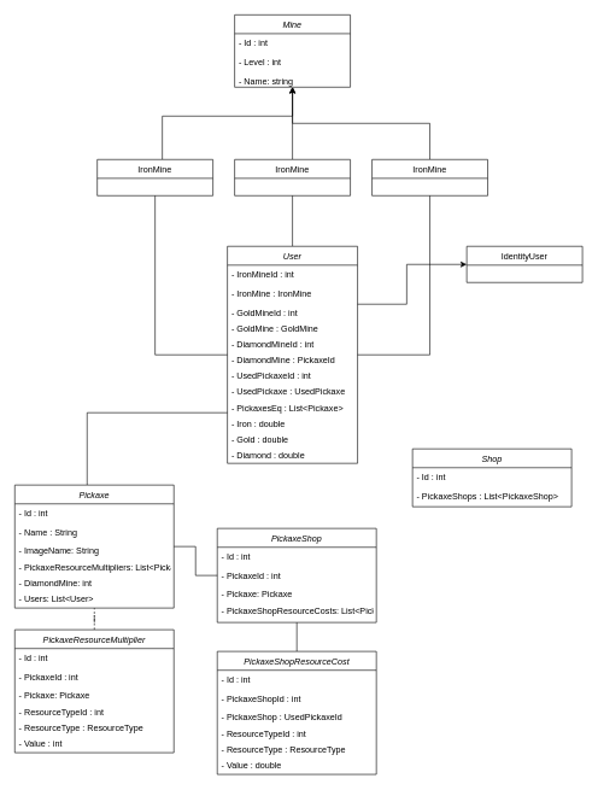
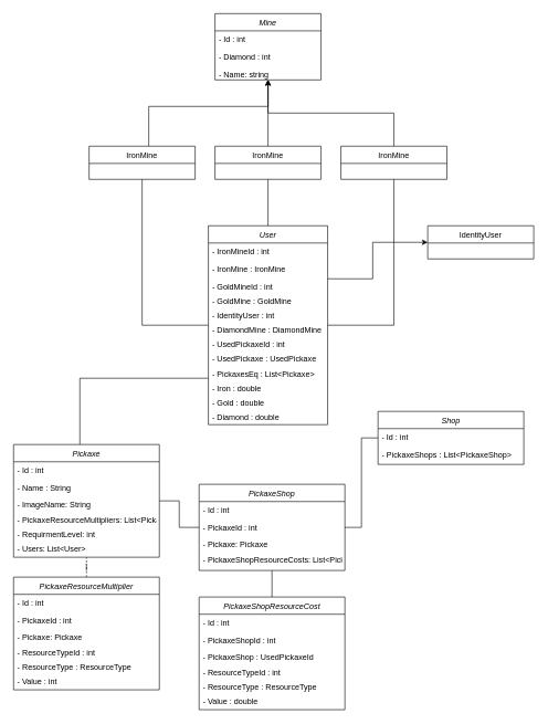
  <mxCell id="0" />
  <mxCell id="1" parent="0" />
  <mxCell id="2" value="Mine" style="swimlane;fontStyle=2;align=center;verticalAlign=top;childLayout=stackLayout;horizontal=1;startSize=26;horizontalStack=0;resizeParent=1;resizeLast=0;collapsible=1;marginBottom=0;rounded=0;shadow=0;strokeWidth=1;" parent="1" vertex="1"><mxGeometry x="324" y="20" width="160" height="100" as="geometry"><mxRectangle x="360" y="90" width="160" height="26" as="alternateBounds" /></mxGeometry></mxCell>
  <mxCell id="3" value="- Id : int" style="text;align=left;verticalAlign=top;spacingLeft=4;spacingRight=4;overflow=hidden;rotatable=0;points=[[0,0.5],[1,0.5]];portConstraint=eastwest;" parent="2" vertex="1"><mxGeometry y="26" width="160" height="26" as="geometry" /></mxCell>
- <mxCell id="4" value="- Level : int" style="text;align=left;verticalAlign=top;spacingLeft=4;spacingRight=4;overflow=hidden;rotatable=0;points=[[0,0.5],[1,0.5]];portConstraint=eastwest;rounded=0;shadow=0;html=0;" parent="2" vertex="1"><mxGeometry y="52" width="160" height="26" as="geometry" /></mxCell>
+ <mxCell id="4" value="- Diamond : int" style="text;align=left;verticalAlign=top;spacingLeft=4;spacingRight=4;overflow=hidden;rotatable=0;points=[[0,0.5],[1,0.5]];portConstraint=eastwest;rounded=0;shadow=0;html=0;" parent="2" vertex="1"><mxGeometry y="52" width="160" height="26" as="geometry" /></mxCell>
  <mxCell id="5" value="- Name: string" style="text;align=left;verticalAlign=top;spacingLeft=4;spacingRight=4;overflow=hidden;rotatable=0;points=[[0,0.5],[1,0.5]];portConstraint=eastwest;rounded=0;shadow=0;html=0;" parent="2" vertex="1"><mxGeometry y="78" width="160" height="22" as="geometry" /></mxCell>
  <mxCell id="6" style="edgeStyle=orthogonalEdgeStyle;rounded=0;orthogonalLoop=1;jettySize=auto;html=1;" edge="1" parent="1" source="7" target="2"><mxGeometry relative="1" as="geometry"><Array as="points"><mxPoint x="224" y="160" /><mxPoint x="404" y="160" /></Array></mxGeometry></mxCell>
  <mxCell id="7" value="IronMine" style="swimlane;fontStyle=0;align=center;verticalAlign=top;childLayout=stackLayout;horizontal=1;startSize=26;horizontalStack=0;resizeParent=1;resizeLast=0;collapsible=1;marginBottom=0;rounded=0;shadow=0;strokeWidth=1;" parent="1" vertex="1"><mxGeometry x="134" y="220" width="160" height="50" as="geometry"><mxRectangle x="340" y="380" width="170" height="26" as="alternateBounds" /></mxGeometry></mxCell>
  <mxCell id="8" style="edgeStyle=orthogonalEdgeStyle;rounded=0;orthogonalLoop=1;jettySize=auto;html=1;" edge="1" parent="1" source="9" target="2"><mxGeometry relative="1" as="geometry" /></mxCell>
  <mxCell id="9" value="IronMine" style="swimlane;fontStyle=0;align=center;verticalAlign=top;childLayout=stackLayout;horizontal=1;startSize=26;horizontalStack=0;resizeParent=1;resizeLast=0;collapsible=1;marginBottom=0;rounded=0;shadow=0;strokeWidth=1;" vertex="1" parent="1"><mxGeometry x="324" y="220" width="160" height="50" as="geometry"><mxRectangle x="340" y="380" width="170" height="26" as="alternateBounds" /></mxGeometry></mxCell>
  <mxCell id="10" style="edgeStyle=orthogonalEdgeStyle;rounded=0;orthogonalLoop=1;jettySize=auto;html=1;" edge="1" parent="1" source="11" target="2"><mxGeometry relative="1" as="geometry"><Array as="points"><mxPoint x="594" y="170" /><mxPoint x="404" y="170" /></Array></mxGeometry></mxCell>
  <mxCell id="11" value="IronMine" style="swimlane;fontStyle=0;align=center;verticalAlign=top;childLayout=stackLayout;horizontal=1;startSize=26;horizontalStack=0;resizeParent=1;resizeLast=0;collapsible=1;marginBottom=0;rounded=0;shadow=0;strokeWidth=1;" vertex="1" parent="1"><mxGeometry x="514" y="220" width="160" height="50" as="geometry"><mxRectangle x="340" y="380" width="170" height="26" as="alternateBounds" /></mxGeometry></mxCell>
  <mxCell id="12" style="edgeStyle=orthogonalEdgeStyle;rounded=0;orthogonalLoop=1;jettySize=auto;html=1;entryX=0.5;entryY=1;entryDx=0;entryDy=0;endArrow=none;startFill=0;" edge="1" parent="1" source="16" target="11"><mxGeometry relative="1" as="geometry" /></mxCell>
  <mxCell id="13" style="edgeStyle=orthogonalEdgeStyle;rounded=0;orthogonalLoop=1;jettySize=auto;html=1;entryX=0.5;entryY=1;entryDx=0;entryDy=0;endArrow=none;startFill=0;" edge="1" parent="1" source="16" target="9"><mxGeometry relative="1" as="geometry" /></mxCell>
  <mxCell id="14" style="edgeStyle=orthogonalEdgeStyle;rounded=0;orthogonalLoop=1;jettySize=auto;html=1;entryX=0.5;entryY=1;entryDx=0;entryDy=0;endArrow=none;startFill=0;" edge="1" parent="1" source="16" target="7"><mxGeometry relative="1" as="geometry" /></mxCell>
  <mxCell id="15" style="edgeStyle=orthogonalEdgeStyle;rounded=0;orthogonalLoop=1;jettySize=auto;html=1;" edge="1" parent="1" source="16" target="63"><mxGeometry relative="1" as="geometry"><Array as="points"><mxPoint x="562" y="420" /><mxPoint x="562" y="365" /></Array></mxGeometry></mxCell>
  <mxCell id="16" value="User" style="swimlane;fontStyle=2;align=center;verticalAlign=top;childLayout=stackLayout;horizontal=1;startSize=26;horizontalStack=0;resizeParent=1;resizeLast=0;collapsible=1;marginBottom=0;rounded=0;shadow=0;strokeWidth=1;" vertex="1" parent="1"><mxGeometry x="314" y="340" width="180" height="300" as="geometry"><mxRectangle x="360" y="90" width="160" height="26" as="alternateBounds" /></mxGeometry></mxCell>
  <mxCell id="17" value="- IronMineId : int" style="text;align=left;verticalAlign=top;spacingLeft=4;spacingRight=4;overflow=hidden;rotatable=0;points=[[0,0.5],[1,0.5]];portConstraint=eastwest;" vertex="1" parent="16"><mxGeometry y="26" width="180" height="26" as="geometry" /></mxCell>
  <mxCell id="18" value="- IronMine : IronMine" style="text;align=left;verticalAlign=top;spacingLeft=4;spacingRight=4;overflow=hidden;rotatable=0;points=[[0,0.5],[1,0.5]];portConstraint=eastwest;rounded=0;shadow=0;html=0;" vertex="1" parent="16"><mxGeometry y="52" width="180" height="26" as="geometry" /></mxCell>
  <mxCell id="19" value="- GoldMineId : int" style="text;align=left;verticalAlign=top;spacingLeft=4;spacingRight=4;overflow=hidden;rotatable=0;points=[[0,0.5],[1,0.5]];portConstraint=eastwest;rounded=0;shadow=0;html=0;" vertex="1" parent="16"><mxGeometry y="78" width="180" height="22" as="geometry" /></mxCell>
  <mxCell id="20" value="- GoldMine : GoldMine" style="text;align=left;verticalAlign=top;spacingLeft=4;spacingRight=4;overflow=hidden;rotatable=0;points=[[0,0.5],[1,0.5]];portConstraint=eastwest;rounded=0;shadow=0;html=0;" vertex="1" parent="16"><mxGeometry y="100" width="180" height="22" as="geometry" /></mxCell>
- <mxCell id="21" value="- DiamondMineId : int" style="text;align=left;verticalAlign=top;spacingLeft=4;spacingRight=4;overflow=hidden;rotatable=0;points=[[0,0.5],[1,0.5]];portConstraint=eastwest;rounded=0;shadow=0;html=0;" vertex="1" parent="16"><mxGeometry y="122" width="180" height="22" as="geometry" /></mxCell>
- <mxCell id="22" value="- DiamondMine : PickaxeId" style="text;align=left;verticalAlign=top;spacingLeft=4;spacingRight=4;overflow=hidden;rotatable=0;points=[[0,0.5],[1,0.5]];portConstraint=eastwest;rounded=0;shadow=0;html=0;" vertex="1" parent="16"><mxGeometry y="144" width="180" height="22" as="geometry" /></mxCell>
+ <mxCell id="21" value="- IdentityUser : int" style="text;align=left;verticalAlign=top;spacingLeft=4;spacingRight=4;overflow=hidden;rotatable=0;points=[[0,0.5],[1,0.5]];portConstraint=eastwest;rounded=0;shadow=0;html=0;" vertex="1" parent="16"><mxGeometry y="122" width="180" height="22" as="geometry" /></mxCell>
+ <mxCell id="22" value="- DiamondMine : DiamondMine" style="text;align=left;verticalAlign=top;spacingLeft=4;spacingRight=4;overflow=hidden;rotatable=0;points=[[0,0.5],[1,0.5]];portConstraint=eastwest;rounded=0;shadow=0;html=0;" vertex="1" parent="16"><mxGeometry y="144" width="180" height="22" as="geometry" /></mxCell>
  <mxCell id="23" value="- UsedPickaxeId : int" style="text;align=left;verticalAlign=top;spacingLeft=4;spacingRight=4;overflow=hidden;rotatable=0;points=[[0,0.5],[1,0.5]];portConstraint=eastwest;rounded=0;shadow=0;html=0;" vertex="1" parent="16"><mxGeometry y="166" width="180" height="22" as="geometry" /></mxCell>
  <mxCell id="24" value="- UsedPickaxe : UsedPickaxe" style="text;align=left;verticalAlign=top;spacingLeft=4;spacingRight=4;overflow=hidden;rotatable=0;points=[[0,0.5],[1,0.5]];portConstraint=eastwest;rounded=0;shadow=0;html=0;" vertex="1" parent="16"><mxGeometry y="188" width="180" height="22" as="geometry" /></mxCell>
  <mxCell id="25" value="- PickaxesEq : List&lt;Pickaxe&gt;" style="text;align=left;verticalAlign=top;spacingLeft=4;spacingRight=4;overflow=hidden;rotatable=0;points=[[0,0.5],[1,0.5]];portConstraint=eastwest;rounded=0;shadow=0;html=0;" vertex="1" parent="16"><mxGeometry y="210" width="180" height="22" as="geometry" /></mxCell>
  <mxCell id="26" value="- Iron : double" style="text;align=left;verticalAlign=top;spacingLeft=4;spacingRight=4;overflow=hidden;rotatable=0;points=[[0,0.5],[1,0.5]];portConstraint=eastwest;rounded=0;shadow=0;html=0;" vertex="1" parent="16"><mxGeometry y="232" width="180" height="22" as="geometry" /></mxCell>
  <mxCell id="27" value="- Gold : double" style="text;align=left;verticalAlign=top;spacingLeft=4;spacingRight=4;overflow=hidden;rotatable=0;points=[[0,0.5],[1,0.5]];portConstraint=eastwest;rounded=0;shadow=0;html=0;" vertex="1" parent="16"><mxGeometry y="254" width="180" height="22" as="geometry" /></mxCell>
  <mxCell id="28" value="- Diamond : double" style="text;align=left;verticalAlign=top;spacingLeft=4;spacingRight=4;overflow=hidden;rotatable=0;points=[[0,0.5],[1,0.5]];portConstraint=eastwest;rounded=0;shadow=0;html=0;" vertex="1" parent="16"><mxGeometry y="276" width="180" height="22" as="geometry" /></mxCell>
  <mxCell id="29" style="edgeStyle=orthogonalEdgeStyle;rounded=0;orthogonalLoop=1;jettySize=auto;html=1;endArrow=none;startFill=0;" edge="1" parent="1" source="30" target="16"><mxGeometry relative="1" as="geometry"><Array as="points"><mxPoint x="120" y="570" /></Array></mxGeometry></mxCell>
  <mxCell id="30" value="Pickaxe" style="swimlane;fontStyle=2;align=center;verticalAlign=top;childLayout=stackLayout;horizontal=1;startSize=26;horizontalStack=0;resizeParent=1;resizeLast=0;collapsible=1;marginBottom=0;rounded=0;shadow=0;strokeWidth=1;" vertex="1" parent="1"><mxGeometry x="20" y="670" width="220" height="170" as="geometry"><mxRectangle x="360" y="90" width="160" height="26" as="alternateBounds" /></mxGeometry></mxCell>
  <mxCell id="31" value="- Id : int" style="text;align=left;verticalAlign=top;spacingLeft=4;spacingRight=4;overflow=hidden;rotatable=0;points=[[0,0.5],[1,0.5]];portConstraint=eastwest;" vertex="1" parent="30"><mxGeometry y="26" width="220" height="26" as="geometry" /></mxCell>
  <mxCell id="32" value="- Name : String" style="text;align=left;verticalAlign=top;spacingLeft=4;spacingRight=4;overflow=hidden;rotatable=0;points=[[0,0.5],[1,0.5]];portConstraint=eastwest;rounded=0;shadow=0;html=0;" vertex="1" parent="30"><mxGeometry y="52" width="220" height="26" as="geometry" /></mxCell>
  <mxCell id="33" value="- ImageName: String" style="text;align=left;verticalAlign=top;spacingLeft=4;spacingRight=4;overflow=hidden;rotatable=0;points=[[0,0.5],[1,0.5]];portConstraint=eastwest;rounded=0;shadow=0;html=0;" vertex="1" parent="30"><mxGeometry y="78" width="220" height="22" as="geometry" /></mxCell>
  <mxCell id="34" value="- PickaxeResourceMultipliers: List&lt;PickaxeResourceMultiplier&gt;" style="text;align=left;verticalAlign=top;spacingLeft=4;spacingRight=4;overflow=hidden;rotatable=0;points=[[0,0.5],[1,0.5]];portConstraint=eastwest;rounded=0;shadow=0;html=0;" vertex="1" parent="30"><mxGeometry y="100" width="220" height="22" as="geometry" /></mxCell>
- <mxCell id="35" value="- DiamondMine: int" style="text;align=left;verticalAlign=top;spacingLeft=4;spacingRight=4;overflow=hidden;rotatable=0;points=[[0,0.5],[1,0.5]];portConstraint=eastwest;rounded=0;shadow=0;html=0;" vertex="1" parent="30"><mxGeometry y="122" width="220" height="22" as="geometry" /></mxCell>
+ <mxCell id="35" value="- RequirmentLevel: int" style="text;align=left;verticalAlign=top;spacingLeft=4;spacingRight=4;overflow=hidden;rotatable=0;points=[[0,0.5],[1,0.5]];portConstraint=eastwest;rounded=0;shadow=0;html=0;" vertex="1" parent="30"><mxGeometry y="122" width="220" height="22" as="geometry" /></mxCell>
  <mxCell id="36" value="- Users: List&lt;User&gt;" style="text;align=left;verticalAlign=top;spacingLeft=4;spacingRight=4;overflow=hidden;rotatable=0;points=[[0,0.5],[1,0.5]];portConstraint=eastwest;rounded=0;shadow=0;html=0;" vertex="1" parent="30"><mxGeometry y="144" width="220" height="22" as="geometry" /></mxCell>
  <mxCell id="37" style="edgeStyle=orthogonalEdgeStyle;rounded=0;orthogonalLoop=1;jettySize=auto;html=1;endArrow=none;startFill=0;dashed=1;" edge="1" parent="1" source="38" target="30"><mxGeometry relative="1" as="geometry" /></mxCell>
  <mxCell id="38" value="PickaxeResourceMultiplier" style="swimlane;fontStyle=2;align=center;verticalAlign=top;childLayout=stackLayout;horizontal=1;startSize=26;horizontalStack=0;resizeParent=1;resizeLast=0;collapsible=1;marginBottom=0;rounded=0;shadow=0;strokeWidth=1;" vertex="1" parent="1"><mxGeometry x="20" y="870" width="220" height="170" as="geometry"><mxRectangle x="360" y="90" width="160" height="26" as="alternateBounds" /></mxGeometry></mxCell>
  <mxCell id="39" value="- Id : int" style="text;align=left;verticalAlign=top;spacingLeft=4;spacingRight=4;overflow=hidden;rotatable=0;points=[[0,0.5],[1,0.5]];portConstraint=eastwest;" vertex="1" parent="38"><mxGeometry y="26" width="220" height="26" as="geometry" /></mxCell>
  <mxCell id="40" value="- PickaxeId : int" style="text;align=left;verticalAlign=top;spacingLeft=4;spacingRight=4;overflow=hidden;rotatable=0;points=[[0,0.5],[1,0.5]];portConstraint=eastwest;rounded=0;shadow=0;html=0;" vertex="1" parent="38"><mxGeometry y="52" width="220" height="26" as="geometry" /></mxCell>
  <mxCell id="41" value="- Pickaxe: Pickaxe" style="text;align=left;verticalAlign=top;spacingLeft=4;spacingRight=4;overflow=hidden;rotatable=0;points=[[0,0.5],[1,0.5]];portConstraint=eastwest;rounded=0;shadow=0;html=0;" vertex="1" parent="38"><mxGeometry y="78" width="220" height="22" as="geometry" /></mxCell>
  <mxCell id="42" value="- ResourceTypeId : int" style="text;align=left;verticalAlign=top;spacingLeft=4;spacingRight=4;overflow=hidden;rotatable=0;points=[[0,0.5],[1,0.5]];portConstraint=eastwest;rounded=0;shadow=0;html=0;" vertex="1" parent="38"><mxGeometry y="100" width="220" height="22" as="geometry" /></mxCell>
  <mxCell id="43" value="- ResourceType : ResourceType" style="text;align=left;verticalAlign=top;spacingLeft=4;spacingRight=4;overflow=hidden;rotatable=0;points=[[0,0.5],[1,0.5]];portConstraint=eastwest;rounded=0;shadow=0;html=0;" vertex="1" parent="38"><mxGeometry y="122" width="220" height="22" as="geometry" /></mxCell>
  <mxCell id="44" value="- Value : int" style="text;align=left;verticalAlign=top;spacingLeft=4;spacingRight=4;overflow=hidden;rotatable=0;points=[[0,0.5],[1,0.5]];portConstraint=eastwest;rounded=0;shadow=0;html=0;" vertex="1" parent="38"><mxGeometry y="144" width="220" height="22" as="geometry" /></mxCell>
  <mxCell id="45" style="edgeStyle=orthogonalEdgeStyle;rounded=0;orthogonalLoop=1;jettySize=auto;html=1;endArrow=none;startFill=0;" edge="1" parent="1" source="48" target="53"><mxGeometry relative="1" as="geometry" /></mxCell>
  <mxCell id="46" style="edgeStyle=orthogonalEdgeStyle;rounded=0;orthogonalLoop=1;jettySize=auto;html=1;endArrow=none;startFill=0;" edge="1" parent="1" source="48" target="30"><mxGeometry relative="1" as="geometry" /></mxCell>
+ <mxCell id="47" style="edgeStyle=orthogonalEdgeStyle;rounded=0;orthogonalLoop=1;jettySize=auto;html=1;entryX=0;entryY=0.5;entryDx=0;entryDy=0;endArrow=none;startFill=0;" edge="1" parent="1" source="48" target="60"><mxGeometry relative="1" as="geometry" /></mxCell>
  <mxCell id="48" value="PickaxeShop" style="swimlane;fontStyle=2;align=center;verticalAlign=top;childLayout=stackLayout;horizontal=1;startSize=26;horizontalStack=0;resizeParent=1;resizeLast=0;collapsible=1;marginBottom=0;rounded=0;shadow=0;strokeWidth=1;" vertex="1" parent="1"><mxGeometry x="300" y="730" width="220" height="130" as="geometry"><mxRectangle x="360" y="90" width="160" height="26" as="alternateBounds" /></mxGeometry></mxCell>
  <mxCell id="49" value="- Id : int" style="text;align=left;verticalAlign=top;spacingLeft=4;spacingRight=4;overflow=hidden;rotatable=0;points=[[0,0.5],[1,0.5]];portConstraint=eastwest;" vertex="1" parent="48"><mxGeometry y="26" width="220" height="26" as="geometry" /></mxCell>
  <mxCell id="50" value="- PickaxeId : int" style="text;align=left;verticalAlign=top;spacingLeft=4;spacingRight=4;overflow=hidden;rotatable=0;points=[[0,0.5],[1,0.5]];portConstraint=eastwest;rounded=0;shadow=0;html=0;" vertex="1" parent="48"><mxGeometry y="52" width="220" height="26" as="geometry" /></mxCell>
  <mxCell id="51" value="- Pickaxe: Pickaxe" style="text;align=left;verticalAlign=top;spacingLeft=4;spacingRight=4;overflow=hidden;rotatable=0;points=[[0,0.5],[1,0.5]];portConstraint=eastwest;rounded=0;shadow=0;html=0;" vertex="1" parent="48"><mxGeometry y="78" width="220" height="22" as="geometry" /></mxCell>
  <mxCell id="52" value="- PickaxeShopResourceCosts: List&lt;PickaxeShopResourceCost&gt;" style="text;align=left;verticalAlign=top;spacingLeft=4;spacingRight=4;overflow=hidden;rotatable=0;points=[[0,0.5],[1,0.5]];portConstraint=eastwest;rounded=0;shadow=0;html=0;" vertex="1" parent="48"><mxGeometry y="100" width="220" height="22" as="geometry" /></mxCell>
  <mxCell id="53" value="PickaxeShopResourceCost" style="swimlane;fontStyle=2;align=center;verticalAlign=top;childLayout=stackLayout;horizontal=1;startSize=26;horizontalStack=0;resizeParent=1;resizeLast=0;collapsible=1;marginBottom=0;rounded=0;shadow=0;strokeWidth=1;" vertex="1" parent="1"><mxGeometry x="300" y="900" width="220" height="170" as="geometry"><mxRectangle x="360" y="90" width="160" height="26" as="alternateBounds" /></mxGeometry></mxCell>
  <mxCell id="54" value="- Id : int" style="text;align=left;verticalAlign=top;spacingLeft=4;spacingRight=4;overflow=hidden;rotatable=0;points=[[0,0.5],[1,0.5]];portConstraint=eastwest;" vertex="1" parent="53"><mxGeometry y="26" width="220" height="26" as="geometry" /></mxCell>
  <mxCell id="55" value="- PickaxeShopId : int" style="text;align=left;verticalAlign=top;spacingLeft=4;spacingRight=4;overflow=hidden;rotatable=0;points=[[0,0.5],[1,0.5]];portConstraint=eastwest;rounded=0;shadow=0;html=0;" vertex="1" parent="53"><mxGeometry y="52" width="220" height="26" as="geometry" /></mxCell>
  <mxCell id="56" value="- PickaxeShop : UsedPickaxeId" style="text;align=left;verticalAlign=top;spacingLeft=4;spacingRight=4;overflow=hidden;rotatable=0;points=[[0,0.5],[1,0.5]];portConstraint=eastwest;rounded=0;shadow=0;html=0;" vertex="1" parent="53"><mxGeometry y="78" width="220" height="22" as="geometry" /></mxCell>
  <mxCell id="57" value="- ResourceTypeId : int" style="text;align=left;verticalAlign=top;spacingLeft=4;spacingRight=4;overflow=hidden;rotatable=0;points=[[0,0.5],[1,0.5]];portConstraint=eastwest;rounded=0;shadow=0;html=0;" vertex="1" parent="53"><mxGeometry y="100" width="220" height="22" as="geometry" /></mxCell>
  <mxCell id="58" value="- ResourceType : ResourceType" style="text;align=left;verticalAlign=top;spacingLeft=4;spacingRight=4;overflow=hidden;rotatable=0;points=[[0,0.5],[1,0.5]];portConstraint=eastwest;rounded=0;shadow=0;html=0;" vertex="1" parent="53"><mxGeometry y="122" width="220" height="22" as="geometry" /></mxCell>
  <mxCell id="59" value="- Value : double" style="text;align=left;verticalAlign=top;spacingLeft=4;spacingRight=4;overflow=hidden;rotatable=0;points=[[0,0.5],[1,0.5]];portConstraint=eastwest;rounded=0;shadow=0;html=0;" vertex="1" parent="53"><mxGeometry y="144" width="220" height="22" as="geometry" /></mxCell>
  <mxCell id="60" value="Shop" style="swimlane;fontStyle=2;align=center;verticalAlign=top;childLayout=stackLayout;horizontal=1;startSize=26;horizontalStack=0;resizeParent=1;resizeLast=0;collapsible=1;marginBottom=0;rounded=0;shadow=0;strokeWidth=1;" vertex="1" parent="1"><mxGeometry x="570" y="620" width="220" height="80" as="geometry"><mxRectangle x="360" y="90" width="160" height="26" as="alternateBounds" /></mxGeometry></mxCell>
  <mxCell id="61" value="- Id : int" style="text;align=left;verticalAlign=top;spacingLeft=4;spacingRight=4;overflow=hidden;rotatable=0;points=[[0,0.5],[1,0.5]];portConstraint=eastwest;" vertex="1" parent="60"><mxGeometry y="26" width="220" height="26" as="geometry" /></mxCell>
  <mxCell id="62" value="- PickaxeShops : List&lt;PickaxeShop&gt;" style="text;align=left;verticalAlign=top;spacingLeft=4;spacingRight=4;overflow=hidden;rotatable=0;points=[[0,0.5],[1,0.5]];portConstraint=eastwest;rounded=0;shadow=0;html=0;" vertex="1" parent="60"><mxGeometry y="52" width="220" height="26" as="geometry" /></mxCell>
  <mxCell id="63" value="IdentityUser" style="swimlane;fontStyle=0;align=center;verticalAlign=top;childLayout=stackLayout;horizontal=1;startSize=26;horizontalStack=0;resizeParent=1;resizeLast=0;collapsible=1;marginBottom=0;rounded=0;shadow=0;strokeWidth=1;" vertex="1" parent="1"><mxGeometry x="645" y="340" width="160" height="50" as="geometry"><mxRectangle x="340" y="380" width="170" height="26" as="alternateBounds" /></mxGeometry></mxCell>
